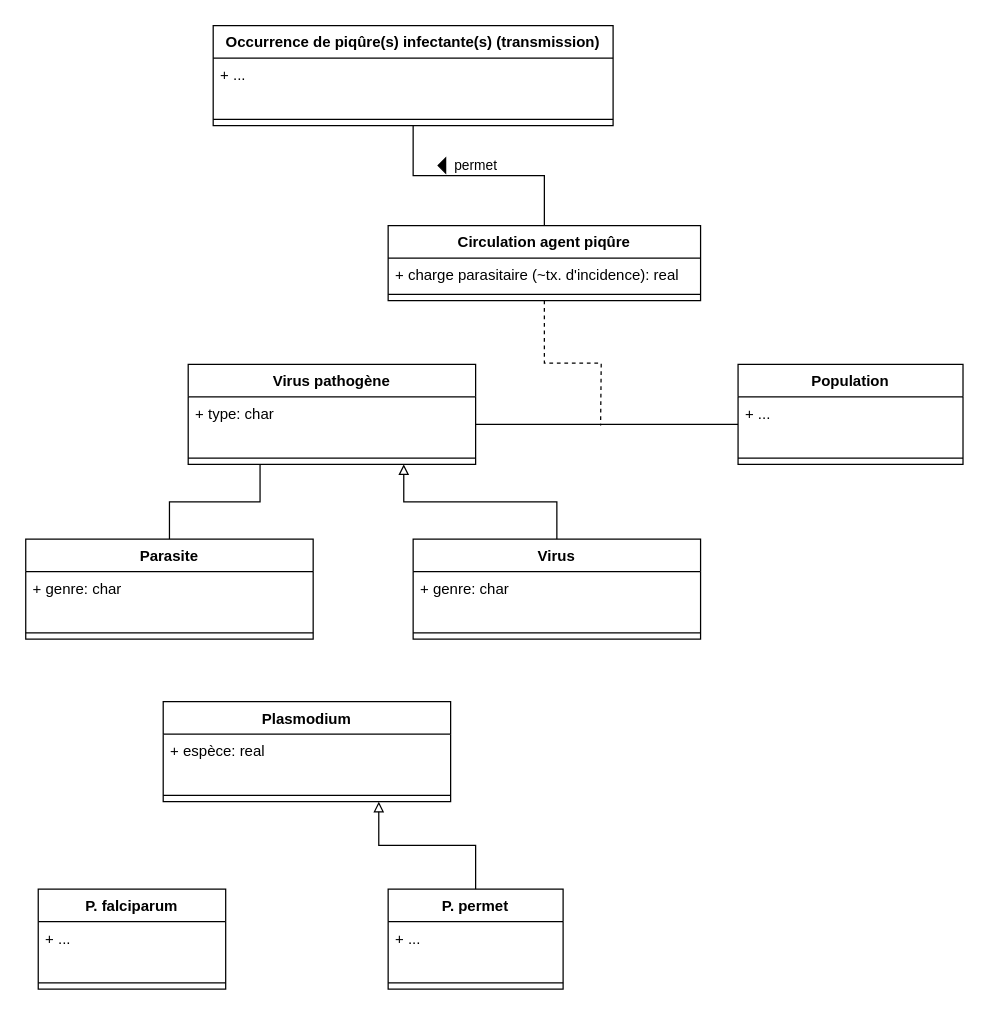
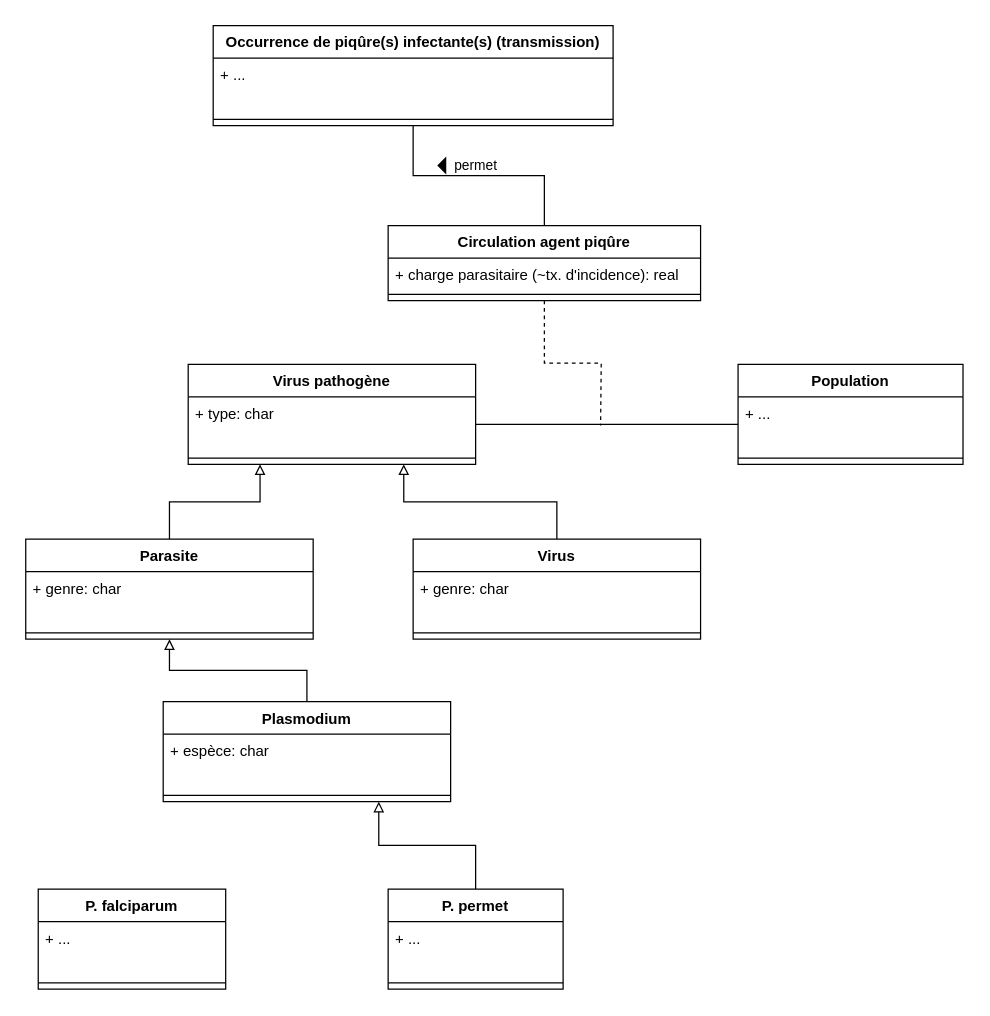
  <mxCell id="0" />
  <mxCell id="1" parent="0" />
  <mxCell id="2" value="Occurrence de piqûre(s) infectante(s) (transmission)" style="swimlane;fontStyle=1;align=center;verticalAlign=top;childLayout=stackLayout;horizontal=1;startSize=26;horizontalStack=0;resizeParent=1;resizeParentMax=0;resizeLast=0;collapsible=1;marginBottom=0;" vertex="1" parent="1"><mxGeometry x="170" y="20" width="320" height="80" as="geometry" /></mxCell>
  <mxCell id="3" value="+ ..." style="text;strokeColor=none;fillColor=none;align=left;verticalAlign=top;spacingLeft=4;spacingRight=4;overflow=hidden;rotatable=0;points=[[0,0.5],[1,0.5]];portConstraint=eastwest;" vertex="1" parent="2"><mxGeometry y="26" width="320" height="44" as="geometry" /></mxCell>
  <mxCell id="4" value="" style="line;strokeWidth=1;fillColor=none;align=left;verticalAlign=middle;spacingTop=-1;spacingLeft=3;spacingRight=3;rotatable=0;labelPosition=right;points=[];portConstraint=eastwest;" vertex="1" parent="2"><mxGeometry y="70" width="320" height="10" as="geometry" /></mxCell>
  <mxCell id="5" style="edgeStyle=orthogonalEdgeStyle;rounded=0;orthogonalLoop=1;jettySize=auto;html=1;exitX=0.5;exitY=0;exitDx=0;exitDy=0;entryX=0.5;entryY=1;entryDx=0;entryDy=0;endArrow=none;endFill=0;" edge="1" parent="1" source="22" target="2"><mxGeometry relative="1" as="geometry"><mxPoint x="415" y="190" as="sourcePoint" /></mxGeometry></mxCell>
  <mxCell id="6" value="permet" style="edgeLabel;html=1;align=center;verticalAlign=middle;resizable=0;points=[];" vertex="1" connectable="0" parent="5"><mxGeometry x="-0.116" y="1" relative="1" as="geometry"><mxPoint x="-14" y="-10" as="offset" /></mxGeometry></mxCell>
  <mxCell id="7" value="Virus pathogène" style="swimlane;fontStyle=1;align=center;verticalAlign=top;childLayout=stackLayout;horizontal=1;startSize=26;horizontalStack=0;resizeParent=1;resizeParentMax=0;resizeLast=0;collapsible=1;marginBottom=0;" vertex="1" parent="1"><mxGeometry x="150" y="291" width="230" height="80" as="geometry" /></mxCell>
  <mxCell id="8" value="+ type: char" style="text;strokeColor=none;fillColor=none;align=left;verticalAlign=top;spacingLeft=4;spacingRight=4;overflow=hidden;rotatable=0;points=[[0,0.5],[1,0.5]];portConstraint=eastwest;" vertex="1" parent="7"><mxGeometry y="26" width="230" height="44" as="geometry" /></mxCell>
  <mxCell id="9" value="" style="line;strokeWidth=1;fillColor=none;align=left;verticalAlign=middle;spacingTop=-1;spacingLeft=3;spacingRight=3;rotatable=0;labelPosition=right;points=[];portConstraint=eastwest;" vertex="1" parent="7"><mxGeometry y="70" width="230" height="10" as="geometry" /></mxCell>
  <mxCell id="10" value="Population" style="swimlane;fontStyle=1;align=center;verticalAlign=top;childLayout=stackLayout;horizontal=1;startSize=26;horizontalStack=0;resizeParent=1;resizeParentMax=0;resizeLast=0;collapsible=1;marginBottom=0;" vertex="1" parent="1"><mxGeometry x="590" y="291" width="180" height="80" as="geometry" /></mxCell>
  <mxCell id="11" value="+ ..." style="text;strokeColor=none;fillColor=none;align=left;verticalAlign=top;spacingLeft=4;spacingRight=4;overflow=hidden;rotatable=0;points=[[0,0.5],[1,0.5]];portConstraint=eastwest;" vertex="1" parent="10"><mxGeometry y="26" width="180" height="44" as="geometry" /></mxCell>
  <mxCell id="12" value="" style="line;strokeWidth=1;fillColor=none;align=left;verticalAlign=middle;spacingTop=-1;spacingLeft=3;spacingRight=3;rotatable=0;labelPosition=right;points=[];portConstraint=eastwest;" vertex="1" parent="10"><mxGeometry y="70" width="180" height="10" as="geometry" /></mxCell>
  <mxCell id="13" style="edgeStyle=orthogonalEdgeStyle;rounded=0;orthogonalLoop=1;jettySize=auto;html=1;exitX=1;exitY=0.5;exitDx=0;exitDy=0;entryX=0;entryY=0.5;entryDx=0;entryDy=0;endArrow=none;endFill=0;" edge="1" parent="1" source="8" target="11"><mxGeometry relative="1" as="geometry" /></mxCell>
+ <mxCell id="14" style="edgeStyle=orthogonalEdgeStyle;rounded=0;orthogonalLoop=1;jettySize=auto;html=1;exitX=0.5;exitY=0;exitDx=0;exitDy=0;entryX=0.5;entryY=1;entryDx=0;entryDy=0;endArrow=block;endFill=0;" edge="1" parent="1" source="15" target="26"><mxGeometry relative="1" as="geometry" /></mxCell>
  <mxCell id="15" value="Plasmodium" style="swimlane;fontStyle=1;align=center;verticalAlign=top;childLayout=stackLayout;horizontal=1;startSize=26;horizontalStack=0;resizeParent=1;resizeParentMax=0;resizeLast=0;collapsible=1;marginBottom=0;" vertex="1" parent="1"><mxGeometry x="130" y="561" width="230" height="80" as="geometry" /></mxCell>
- <mxCell id="16" value="+ espèce: real" style="text;strokeColor=none;fillColor=none;align=left;verticalAlign=top;spacingLeft=4;spacingRight=4;overflow=hidden;rotatable=0;points=[[0,0.5],[1,0.5]];portConstraint=eastwest;" vertex="1" parent="15"><mxGeometry y="26" width="230" height="44" as="geometry" /></mxCell>
+ <mxCell id="16" value="+ espèce: char" style="text;strokeColor=none;fillColor=none;align=left;verticalAlign=top;spacingLeft=4;spacingRight=4;overflow=hidden;rotatable=0;points=[[0,0.5],[1,0.5]];portConstraint=eastwest;" vertex="1" parent="15"><mxGeometry y="26" width="230" height="44" as="geometry" /></mxCell>
  <mxCell id="17" value="" style="line;strokeWidth=1;fillColor=none;align=left;verticalAlign=middle;spacingTop=-1;spacingLeft=3;spacingRight=3;rotatable=0;labelPosition=right;points=[];portConstraint=eastwest;" vertex="1" parent="15"><mxGeometry y="70" width="230" height="10" as="geometry" /></mxCell>
  <mxCell id="18" value="P. falciparum" style="swimlane;fontStyle=1;align=center;verticalAlign=top;childLayout=stackLayout;horizontal=1;startSize=26;horizontalStack=0;resizeParent=1;resizeParentMax=0;resizeLast=0;collapsible=1;marginBottom=0;" vertex="1" parent="1"><mxGeometry x="30" y="711" width="150" height="80" as="geometry" /></mxCell>
  <mxCell id="19" value="+ ..." style="text;strokeColor=none;fillColor=none;align=left;verticalAlign=top;spacingLeft=4;spacingRight=4;overflow=hidden;rotatable=0;points=[[0,0.5],[1,0.5]];portConstraint=eastwest;" vertex="1" parent="18"><mxGeometry y="26" width="150" height="44" as="geometry" /></mxCell>
  <mxCell id="20" value="" style="line;strokeWidth=1;fillColor=none;align=left;verticalAlign=middle;spacingTop=-1;spacingLeft=3;spacingRight=3;rotatable=0;labelPosition=right;points=[];portConstraint=eastwest;" vertex="1" parent="18"><mxGeometry y="70" width="150" height="10" as="geometry" /></mxCell>
  <mxCell id="21" style="edgeStyle=orthogonalEdgeStyle;rounded=0;orthogonalLoop=1;jettySize=auto;html=1;exitX=0.5;exitY=1;exitDx=0;exitDy=0;endArrow=none;endFill=0;dashed=1;" edge="1" parent="1" source="22"><mxGeometry relative="1" as="geometry"><mxPoint x="480" y="340" as="targetPoint" /></mxGeometry></mxCell>
  <mxCell id="22" value="Circulation agent piqûre" style="swimlane;fontStyle=1;align=center;verticalAlign=top;childLayout=stackLayout;horizontal=1;startSize=26;horizontalStack=0;resizeParent=1;resizeParentMax=0;resizeLast=0;collapsible=1;marginBottom=0;" vertex="1" parent="1"><mxGeometry x="310" y="180" width="250" height="60" as="geometry" /></mxCell>
  <mxCell id="23" value="+ charge parasitaire (~tx. d'incidence): real" style="text;strokeColor=none;fillColor=none;align=left;verticalAlign=top;spacingLeft=4;spacingRight=4;overflow=hidden;rotatable=0;points=[[0,0.5],[1,0.5]];portConstraint=eastwest;" vertex="1" parent="22"><mxGeometry y="26" width="250" height="24" as="geometry" /></mxCell>
  <mxCell id="24" value="" style="line;strokeWidth=1;fillColor=none;align=left;verticalAlign=middle;spacingTop=-1;spacingLeft=3;spacingRight=3;rotatable=0;labelPosition=right;points=[];portConstraint=eastwest;" vertex="1" parent="22"><mxGeometry y="50" width="250" height="10" as="geometry" /></mxCell>
- <mxCell id="25" style="edgeStyle=orthogonalEdgeStyle;rounded=0;orthogonalLoop=1;jettySize=auto;html=1;exitX=0.5;exitY=0;exitDx=0;exitDy=0;entryX=0.25;entryY=1;entryDx=0;entryDy=0;endArrow=none;endFill=0;" edge="1" parent="1" source="26" target="7"><mxGeometry relative="1" as="geometry" /></mxCell>
+ <mxCell id="25" style="edgeStyle=orthogonalEdgeStyle;rounded=0;orthogonalLoop=1;jettySize=auto;html=1;exitX=0.5;exitY=0;exitDx=0;exitDy=0;entryX=0.25;entryY=1;entryDx=0;entryDy=0;endArrow=block;endFill=0;" edge="1" parent="1" source="26" target="7"><mxGeometry relative="1" as="geometry" /></mxCell>
  <mxCell id="26" value="Parasite" style="swimlane;fontStyle=1;align=center;verticalAlign=top;childLayout=stackLayout;horizontal=1;startSize=26;horizontalStack=0;resizeParent=1;resizeParentMax=0;resizeLast=0;collapsible=1;marginBottom=0;" vertex="1" parent="1"><mxGeometry x="20" y="431" width="230" height="80" as="geometry" /></mxCell>
  <mxCell id="27" value="+ genre: char" style="text;strokeColor=none;fillColor=none;align=left;verticalAlign=top;spacingLeft=4;spacingRight=4;overflow=hidden;rotatable=0;points=[[0,0.5],[1,0.5]];portConstraint=eastwest;" vertex="1" parent="26"><mxGeometry y="26" width="230" height="44" as="geometry" /></mxCell>
  <mxCell id="28" value="" style="line;strokeWidth=1;fillColor=none;align=left;verticalAlign=middle;spacingTop=-1;spacingLeft=3;spacingRight=3;rotatable=0;labelPosition=right;points=[];portConstraint=eastwest;" vertex="1" parent="26"><mxGeometry y="70" width="230" height="10" as="geometry" /></mxCell>
  <mxCell id="29" style="edgeStyle=orthogonalEdgeStyle;rounded=0;orthogonalLoop=1;jettySize=auto;html=1;exitX=0.5;exitY=0;exitDx=0;exitDy=0;entryX=0.75;entryY=1;entryDx=0;entryDy=0;endArrow=block;endFill=0;" edge="1" parent="1" source="30" target="7"><mxGeometry relative="1" as="geometry" /></mxCell>
  <mxCell id="30" value="Virus" style="swimlane;fontStyle=1;align=center;verticalAlign=top;childLayout=stackLayout;horizontal=1;startSize=26;horizontalStack=0;resizeParent=1;resizeParentMax=0;resizeLast=0;collapsible=1;marginBottom=0;" vertex="1" parent="1"><mxGeometry x="330" y="431" width="230" height="80" as="geometry" /></mxCell>
  <mxCell id="31" value="+ genre: char" style="text;strokeColor=none;fillColor=none;align=left;verticalAlign=top;spacingLeft=4;spacingRight=4;overflow=hidden;rotatable=0;points=[[0,0.5],[1,0.5]];portConstraint=eastwest;" vertex="1" parent="30"><mxGeometry y="26" width="230" height="44" as="geometry" /></mxCell>
  <mxCell id="32" value="" style="line;strokeWidth=1;fillColor=none;align=left;verticalAlign=middle;spacingTop=-1;spacingLeft=3;spacingRight=3;rotatable=0;labelPosition=right;points=[];portConstraint=eastwest;" vertex="1" parent="30"><mxGeometry y="70" width="230" height="10" as="geometry" /></mxCell>
  <mxCell id="33" style="edgeStyle=orthogonalEdgeStyle;rounded=0;orthogonalLoop=1;jettySize=auto;html=1;exitX=0.5;exitY=0;exitDx=0;exitDy=0;entryX=0.75;entryY=1;entryDx=0;entryDy=0;endArrow=block;endFill=0;" edge="1" parent="1" source="34" target="15"><mxGeometry relative="1" as="geometry" /></mxCell>
  <mxCell id="34" value="P. permet" style="swimlane;fontStyle=1;align=center;verticalAlign=top;childLayout=stackLayout;horizontal=1;startSize=26;horizontalStack=0;resizeParent=1;resizeParentMax=0;resizeLast=0;collapsible=1;marginBottom=0;" vertex="1" parent="1"><mxGeometry x="310" y="711" width="140" height="80" as="geometry" /></mxCell>
  <mxCell id="35" value="+ ..." style="text;strokeColor=none;fillColor=none;align=left;verticalAlign=top;spacingLeft=4;spacingRight=4;overflow=hidden;rotatable=0;points=[[0,0.5],[1,0.5]];portConstraint=eastwest;" vertex="1" parent="34"><mxGeometry y="26" width="140" height="44" as="geometry" /></mxCell>
  <mxCell id="36" value="" style="line;strokeWidth=1;fillColor=none;align=left;verticalAlign=middle;spacingTop=-1;spacingLeft=3;spacingRight=3;rotatable=0;labelPosition=right;points=[];portConstraint=eastwest;" vertex="1" parent="34"><mxGeometry y="70" width="140" height="10" as="geometry" /></mxCell>
  <mxCell id="37" value="" style="triangle;aspect=fixed;fillColor=#000000;direction=west;" vertex="1" parent="1"><mxGeometry x="350" y="126" width="6" height="12" as="geometry" /></mxCell>
